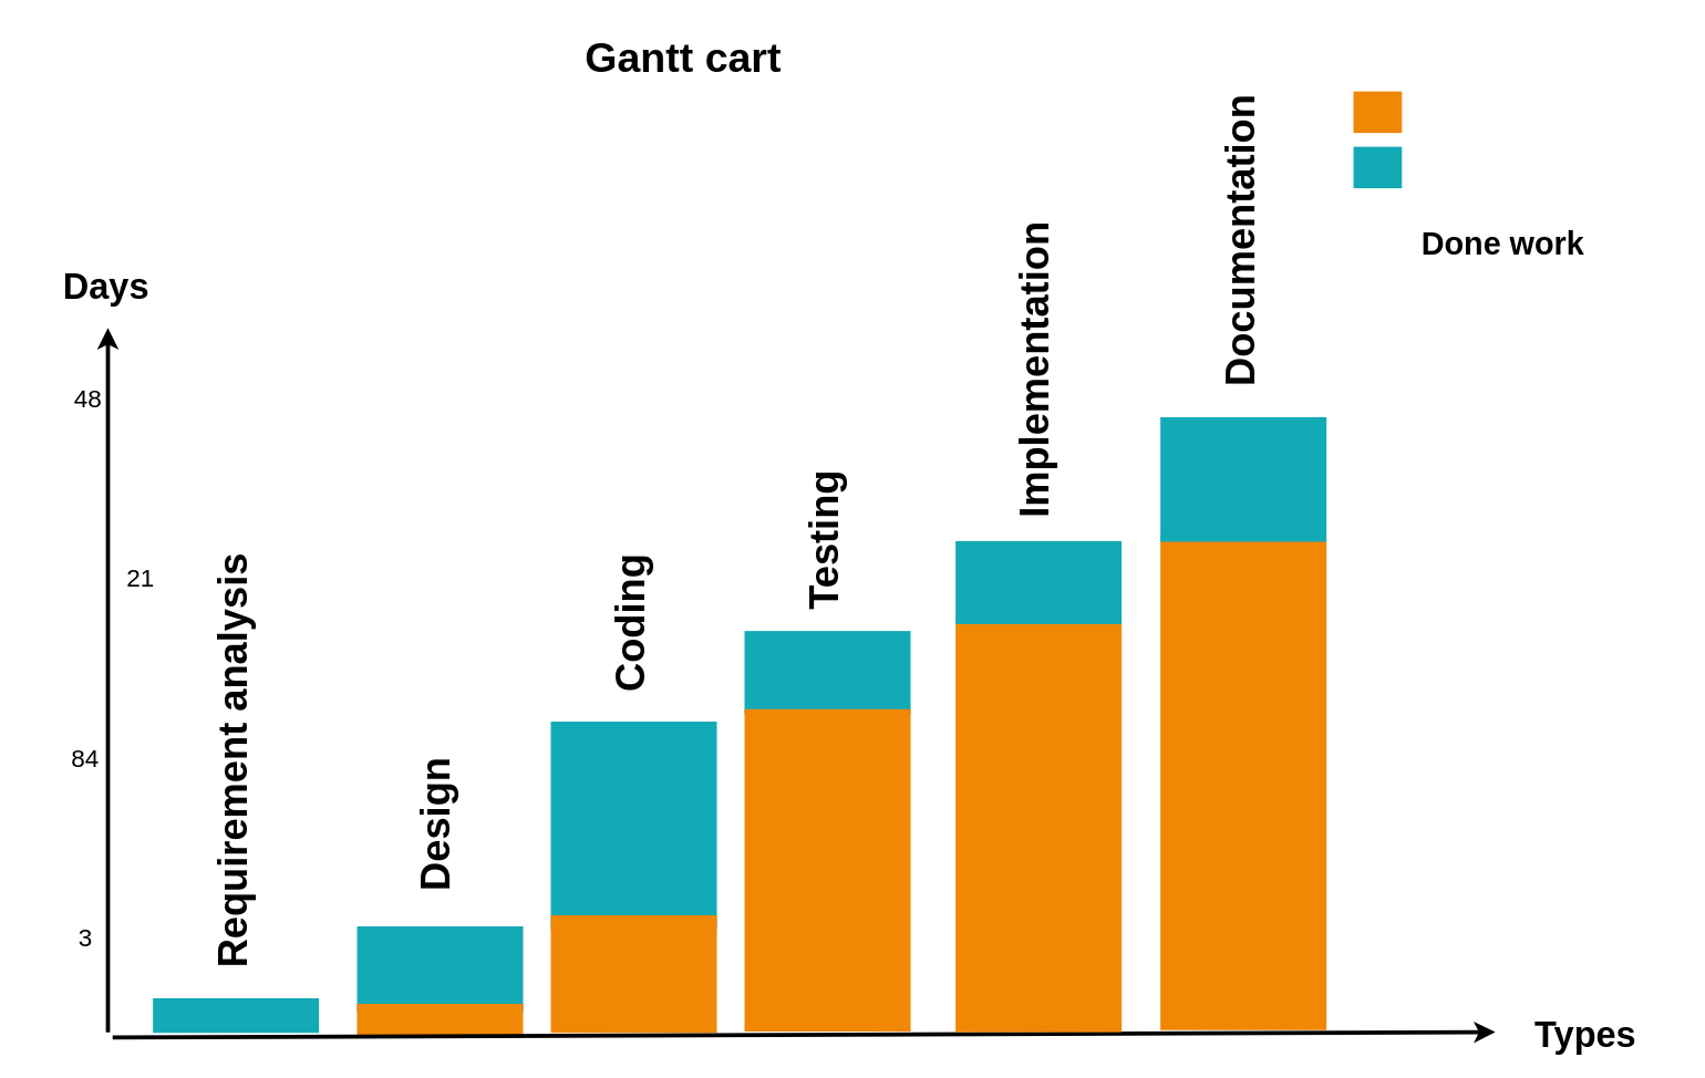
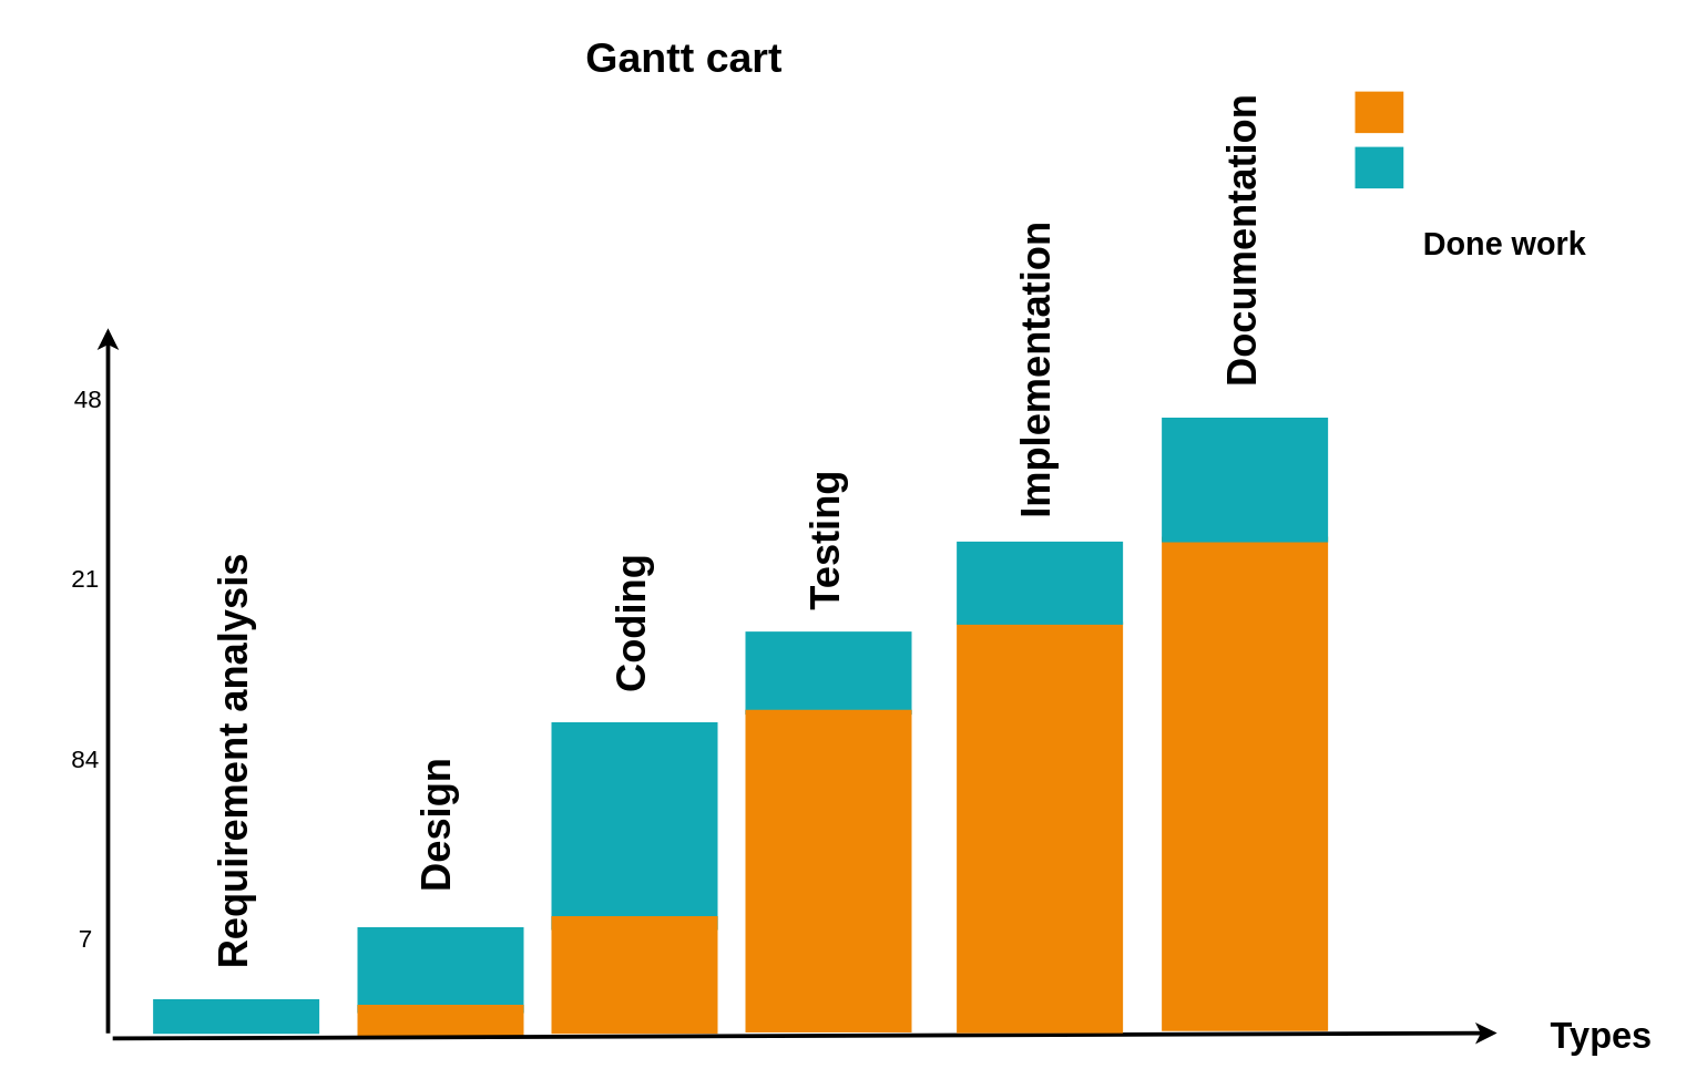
  <mxCell id="0" />
  <mxCell id="1" parent="0" />
  <mxCell id="2" value="" style="whiteSpace=wrap;fillColor=#12AAB5;gradientColor=none;gradientDirection=east;strokeColor=none;html=1;fontColor=#23445d;" parent="1" vertex="1"><mxGeometry x="110" y="721" width="120" height="25" as="geometry" /></mxCell>
  <mxCell id="3" value="" style="whiteSpace=wrap;fillColor=#12AAB5;gradientColor=none;gradientDirection=east;strokeColor=none;html=1;fontColor=#23445d;" parent="1" vertex="1"><mxGeometry x="257.5" y="669" width="120" height="62" as="geometry" /></mxCell>
  <mxCell id="4" value="" style="whiteSpace=wrap;fillColor=#12AAB5;gradientColor=none;gradientDirection=east;strokeColor=none;html=1;fontColor=#23445d;" parent="1" vertex="1"><mxGeometry x="397.5" y="521" width="120" height="150" as="geometry" /></mxCell>
  <mxCell id="5" value="" style="whiteSpace=wrap;fillColor=#12AAB5;gradientColor=none;gradientDirection=east;strokeColor=none;html=1;fontColor=#23445d;" parent="1" vertex="1"><mxGeometry x="537.5" y="455.5" width="120" height="60" as="geometry" /></mxCell>
  <mxCell id="6" value="" style="edgeStyle=none;html=1;fontColor=#000000;strokeWidth=3;strokeColor=#000000;entryX=0.5;entryY=0;entryDx=0;entryDy=0;" parent="1" edge="1"><mxGeometry width="100" height="100" relative="1" as="geometry"><mxPoint x="77.5" y="745.5" as="sourcePoint" /><mxPoint x="77.5" y="236.5" as="targetPoint" /></mxGeometry></mxCell>
  <mxCell id="7" value="" style="whiteSpace=wrap;fillColor=#F08705;gradientColor=none;gradientDirection=east;strokeColor=none;html=1;fontColor=#23445d;" parent="1" vertex="1"><mxGeometry x="257.5" y="725" width="120" height="23" as="geometry" /></mxCell>
  <mxCell id="8" value="" style="whiteSpace=wrap;fillColor=#F08705;gradientColor=none;gradientDirection=east;strokeColor=none;html=1;fontColor=#23445d;" parent="1" vertex="1"><mxGeometry x="397.5" y="661" width="120" height="85" as="geometry" /></mxCell>
  <mxCell id="9" value="" style="edgeStyle=none;html=1;fontColor=#000000;strokeWidth=3;strokeColor=#000000;exitX=1.179;exitY=1.029;exitDx=0;exitDy=0;exitPerimeter=0;" parent="1" source="15" edge="1"><mxGeometry width="100" height="100" relative="1" as="geometry"><mxPoint x="160" y="745.5" as="sourcePoint" /><mxPoint x="1080" y="745.5" as="targetPoint" /></mxGeometry></mxCell>
- <mxCell id="10" value="&lt;b&gt;&lt;font style=&quot;font-size: 26px&quot;&gt;Types&lt;/font&gt;&lt;/b&gt;" style="text;spacingTop=-5;html=1;fontSize=18;fontStyle=0;fontColor=#000000;strokeColor=none;align=center;" parent="1" vertex="1"><mxGeometry x="1090" y="731" width="110" height="26" as="geometry" /></mxCell>
+ <mxCell id="10" value="&lt;b&gt;&lt;font style=&quot;font-size: 26px&quot;&gt;Types&lt;/font&gt;&lt;/b&gt;" style="text;spacingTop=-5;html=1;fontSize=18;fontStyle=0;fontColor=#000000;strokeColor=none;align=center;" parent="1" vertex="1"><mxGeometry x="1100" y="731" width="110" height="26" as="geometry" /></mxCell>
  <mxCell id="11" value="&lt;font style=&quot;font-size: 29px&quot;&gt;&lt;b&gt;Requirement analysis&lt;/b&gt;&lt;/font&gt;" style="text;spacingTop=-5;align=center;verticalAlign=middle;fontStyle=0;html=1;fontSize=18;fontColor=#000000;strokeColor=none;rotation=-90;" parent="1" vertex="1"><mxGeometry x="110" y="535.5" width="120" height="30" as="geometry" /></mxCell>
  <mxCell id="12" value="" style="whiteSpace=wrap;fillColor=#12AAB5;gradientColor=none;gradientDirection=east;strokeColor=none;html=1;fontColor=#23445d;" parent="1" vertex="1"><mxGeometry x="977.5" y="105.5" width="35.0" height="30.0" as="geometry" /></mxCell>
  <mxCell id="13" value="" style="whiteSpace=wrap;fillColor=#F08705;gradientColor=none;gradientDirection=east;strokeColor=none;html=1;fontColor=#23445d;" parent="1" vertex="1"><mxGeometry x="977.5" y="65.5" width="35.0" height="30.0" as="geometry" /></mxCell>
  <mxCell id="14" value="&lt;font size=&quot;1&quot;&gt;&lt;b style=&quot;font-size: 23px&quot;&gt;Done work&lt;/b&gt;&lt;/font&gt;" style="text;spacingTop=-5;html=1;fontColor=#000000;fontSize=15;" parent="1" vertex="1"><mxGeometry x="1024.5" y="160.5" width="80" height="20" as="geometry" /></mxCell>
- <mxCell id="15" value="3" style="text;spacingTop=-5;align=center;verticalAlign=middle;fontStyle=0;html=1;fontSize=18;fontColor=#000000;" parent="1" vertex="1"><mxGeometry x="45.5" y="615.5" width="30" height="130.0" as="geometry" /></mxCell>
+ <mxCell id="15" value="7" style="text;spacingTop=-5;align=center;verticalAlign=middle;fontStyle=0;html=1;fontSize=18;fontColor=#000000;" parent="1" vertex="1"><mxGeometry x="45.5" y="615.5" width="30" height="130.0" as="geometry" /></mxCell>
  <mxCell id="16" value="84" style="text;spacingTop=-5;align=center;verticalAlign=middle;fontStyle=0;html=1;fontSize=18;fontColor=#000000;" parent="1" vertex="1"><mxGeometry x="45.5" y="485.5" width="30" height="130.0" as="geometry" /></mxCell>
- <mxCell id="17" value="21" style="text;spacingTop=-5;align=center;verticalAlign=middle;fontStyle=0;html=1;fontSize=18;fontColor=#000000;" parent="1" vertex="1"><mxGeometry x="85.5" y="355.5" width="30" height="130.0" as="geometry" /></mxCell>
+ <mxCell id="17" value="21" style="text;spacingTop=-5;align=center;verticalAlign=middle;fontStyle=0;html=1;fontSize=18;fontColor=#000000;" parent="1" vertex="1"><mxGeometry x="45.5" y="355.5" width="30" height="130.0" as="geometry" /></mxCell>
  <mxCell id="18" value="&lt;font style=&quot;font-size: 30px&quot;&gt;Gantt cart&lt;/font&gt;" style="text;spacingTop=-5;align=center;verticalAlign=middle;fontSize=30;fontStyle=1;html=1;fontColor=#000000;" parent="1" vertex="1"><mxGeometry x="88" y="20.5" width="810" height="45" as="geometry" /></mxCell>
  <mxCell id="19" value="" style="whiteSpace=wrap;fillColor=#F08705;gradientColor=none;gradientDirection=east;strokeColor=none;html=1;fontColor=#23445d;" parent="1" vertex="1"><mxGeometry x="537.5" y="512" width="120" height="233" as="geometry" /></mxCell>
  <mxCell id="20" value="" style="whiteSpace=wrap;fillColor=#F08705;gradientColor=none;gradientDirection=east;strokeColor=none;html=1;fontColor=#23445d;" parent="1" vertex="1"><mxGeometry x="690" y="448.5" width="120" height="297" as="geometry" /></mxCell>
  <mxCell id="21" value="" style="whiteSpace=wrap;fillColor=#12AAB5;gradientColor=none;gradientDirection=east;strokeColor=none;html=1;fontColor=#23445d;" parent="1" vertex="1"><mxGeometry x="690" y="390.5" width="120" height="60" as="geometry" /></mxCell>
- <mxCell id="22" value="&lt;b&gt;&lt;font style=&quot;font-size: 26px&quot;&gt;Days&lt;/font&gt;&lt;/b&gt;" style="text;spacingTop=-5;html=1;fontSize=18;fontStyle=0;fontColor=#000000;strokeColor=none;align=center;" parent="1" vertex="1"><mxGeometry x="20.5" y="190" width="110" height="26" as="geometry" /></mxCell>
  <mxCell id="23" value="" style="whiteSpace=wrap;fillColor=#F08705;gradientColor=none;gradientDirection=east;strokeColor=none;html=1;fontColor=#23445d;" parent="1" vertex="1"><mxGeometry x="838" y="387" width="120" height="357" as="geometry" /></mxCell>
  <mxCell id="24" value="" style="whiteSpace=wrap;fillColor=#12AAB5;gradientColor=none;gradientDirection=east;strokeColor=none;html=1;fontColor=#23445d;" parent="1" vertex="1"><mxGeometry x="838" y="301" width="120" height="90" as="geometry" /></mxCell>
  <mxCell id="25" value="48" style="text;spacingTop=-5;align=center;verticalAlign=middle;fontStyle=0;html=1;fontSize=18;fontColor=#000000;" parent="1" vertex="1"><mxGeometry x="47.5" y="225.5" width="30" height="130.0" as="geometry" /></mxCell>
  <mxCell id="26" value="&lt;font style=&quot;font-size: 29px&quot;&gt;&lt;b&gt;Design&lt;/b&gt;&lt;/font&gt;" style="text;spacingTop=-5;align=center;verticalAlign=middle;fontStyle=0;html=1;fontSize=18;fontColor=#000000;strokeColor=none;rotation=-90;" parent="1" vertex="1"><mxGeometry x="257.5" y="581" width="120" height="30" as="geometry" /></mxCell>
  <mxCell id="27" value="&lt;span style=&quot;font-size: 29px&quot;&gt;&lt;b&gt;Coding&lt;/b&gt;&lt;/span&gt;" style="text;spacingTop=-5;align=center;verticalAlign=middle;fontStyle=0;html=1;fontSize=18;fontColor=#000000;strokeColor=none;rotation=-90;" parent="1" vertex="1"><mxGeometry x="397.5" y="435.5" width="120" height="30" as="geometry" /></mxCell>
  <mxCell id="28" value="&lt;span style=&quot;font-size: 29px&quot;&gt;&lt;b&gt;Testing&lt;/b&gt;&lt;/span&gt;" style="text;spacingTop=-5;align=center;verticalAlign=middle;fontStyle=0;html=1;fontSize=18;fontColor=#000000;strokeColor=none;rotation=-90;" parent="1" vertex="1"><mxGeometry x="537.5" y="375.5" width="120" height="30" as="geometry" /></mxCell>
  <mxCell id="29" value="&lt;span style=&quot;font-size: 29px&quot;&gt;&lt;b&gt;Implementation&amp;nbsp;&lt;/b&gt;&lt;/span&gt;" style="text;spacingTop=-5;align=center;verticalAlign=middle;fontStyle=0;html=1;fontSize=18;fontColor=#000000;strokeColor=none;rotation=-90;" parent="1" vertex="1"><mxGeometry x="690" y="249" width="120" height="30" as="geometry" /></mxCell>
  <mxCell id="30" value="&lt;span style=&quot;font-size: 29px&quot;&gt;&lt;b&gt;Documentation&amp;nbsp;&lt;/b&gt;&lt;/span&gt;" style="text;spacingTop=-5;align=center;verticalAlign=middle;fontStyle=0;html=1;fontSize=18;fontColor=#000000;strokeColor=none;rotation=-90;" parent="1" vertex="1"><mxGeometry x="838" y="155.5" width="120" height="30" as="geometry" /></mxCell>
